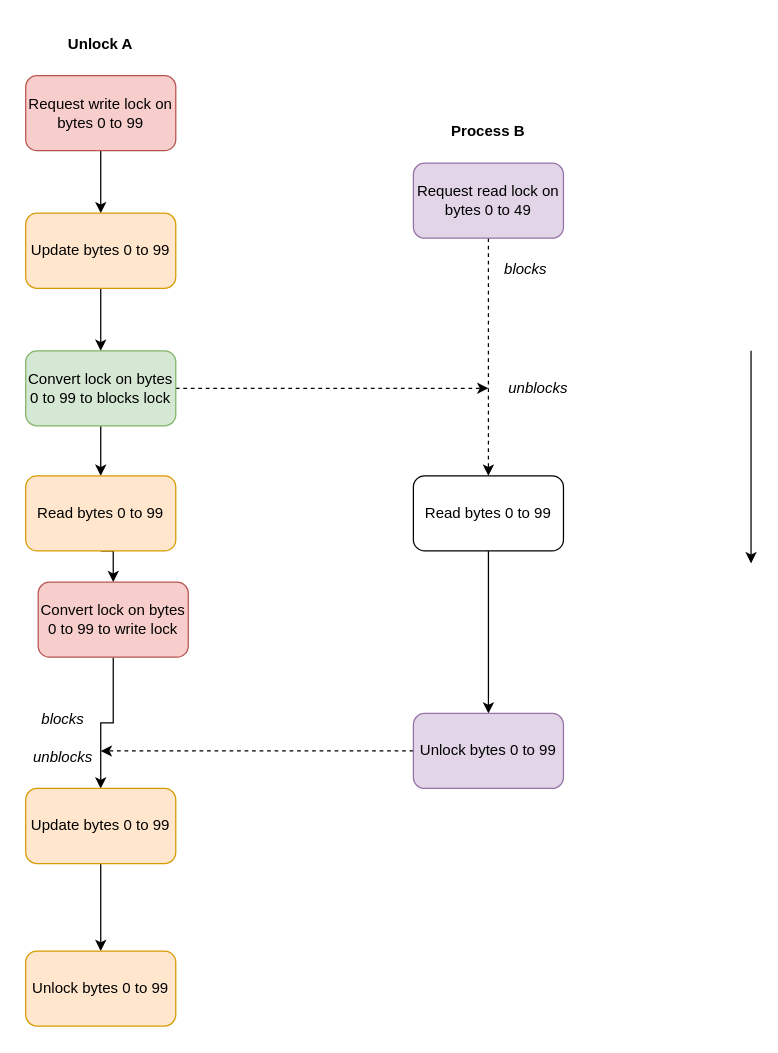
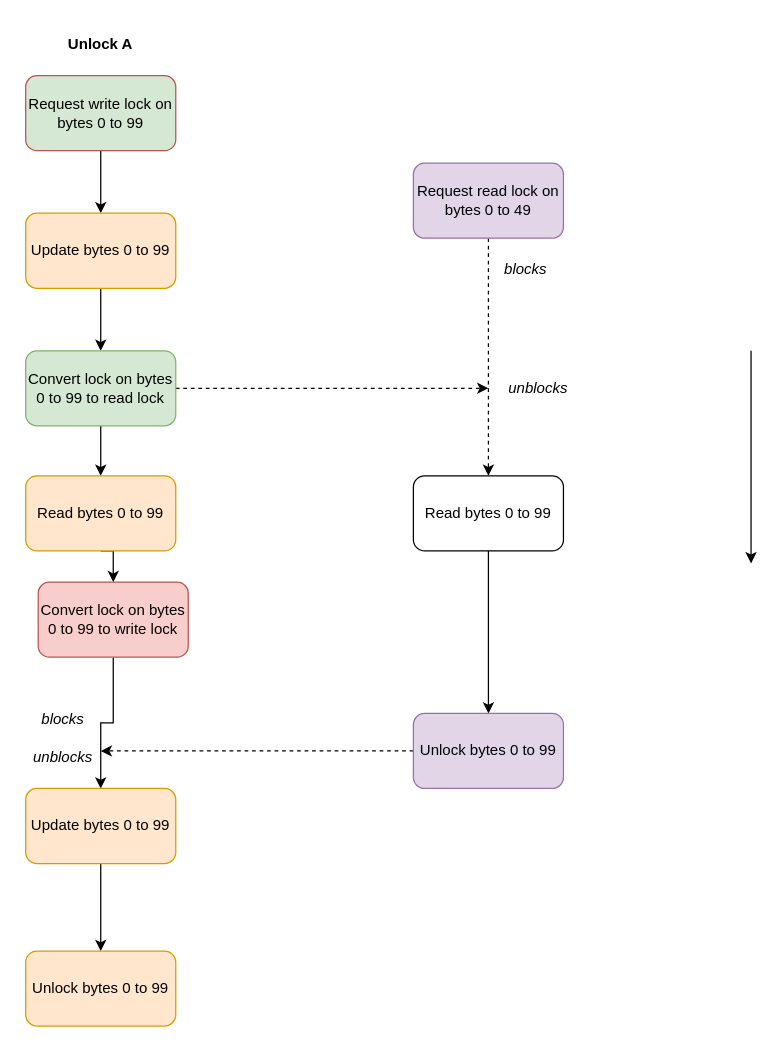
  <mxCell id="0" />
  <mxCell id="1" parent="0" />
  <mxCell id="2" style="edgeStyle=orthogonalEdgeStyle;rounded=0;orthogonalLoop=1;jettySize=auto;html=1;exitX=0.5;exitY=1;exitDx=0;exitDy=0;entryX=0.5;entryY=0;entryDx=0;entryDy=0;" edge="1" parent="1" source="3" target="6"><mxGeometry relative="1" as="geometry" /></mxCell>
- <mxCell id="3" value="Request write lock on bytes 0 to 99" style="rounded=1;whiteSpace=wrap;html=1;fillColor=#f8cecc;strokeColor=#b85450;" vertex="1" parent="1"><mxGeometry x="20" y="60" width="120" height="60" as="geometry" /></mxCell>
+ <mxCell id="3" value="Request write lock on bytes 0 to 99" style="rounded=1;whiteSpace=wrap;html=1;fillColor=#d5e8d4;strokeColor=#b85450;" vertex="1" parent="1"><mxGeometry x="20" y="60" width="120" height="60" as="geometry" /></mxCell>
  <mxCell id="4" value="&lt;b&gt;Unlock A&lt;/b&gt;" style="text;html=1;align=center;verticalAlign=middle;whiteSpace=wrap;rounded=0;" vertex="1" parent="1"><mxGeometry x="45" y="20" width="70" height="30" as="geometry" /></mxCell>
  <mxCell id="5" style="edgeStyle=orthogonalEdgeStyle;rounded=0;orthogonalLoop=1;jettySize=auto;html=1;exitX=0.5;exitY=1;exitDx=0;exitDy=0;entryX=0.5;entryY=0;entryDx=0;entryDy=0;" edge="1" parent="1" source="6" target="9"><mxGeometry relative="1" as="geometry" /></mxCell>
  <mxCell id="6" value="Update bytes 0 to 99" style="rounded=1;whiteSpace=wrap;html=1;fillColor=#ffe6cc;strokeColor=#d79b00;" vertex="1" parent="1"><mxGeometry x="20" y="170" width="120" height="60" as="geometry" /></mxCell>
  <mxCell id="7" style="edgeStyle=orthogonalEdgeStyle;rounded=0;orthogonalLoop=1;jettySize=auto;html=1;exitX=0.5;exitY=1;exitDx=0;exitDy=0;entryX=0.5;entryY=0;entryDx=0;entryDy=0;" edge="1" parent="1" source="9" target="11"><mxGeometry relative="1" as="geometry" /></mxCell>
  <mxCell id="8" style="edgeStyle=orthogonalEdgeStyle;rounded=0;orthogonalLoop=1;jettySize=auto;html=1;exitX=1;exitY=0.5;exitDx=0;exitDy=0;dashed=1;" edge="1" parent="1" source="9"><mxGeometry relative="1" as="geometry"><mxPoint x="390" y="310" as="targetPoint" /></mxGeometry></mxCell>
- <mxCell id="9" value="Convert lock on bytes 0 to 99 to blocks lock" style="rounded=1;whiteSpace=wrap;html=1;fillColor=#d5e8d4;strokeColor=#82b366;" vertex="1" parent="1"><mxGeometry x="20" y="280" width="120" height="60" as="geometry" /></mxCell>
+ <mxCell id="9" value="Convert lock on bytes 0 to 99 to read lock" style="rounded=1;whiteSpace=wrap;html=1;fillColor=#d5e8d4;strokeColor=#82b366;" vertex="1" parent="1"><mxGeometry x="20" y="280" width="120" height="60" as="geometry" /></mxCell>
  <mxCell id="10" style="edgeStyle=orthogonalEdgeStyle;rounded=0;orthogonalLoop=1;jettySize=auto;html=1;exitX=0.5;exitY=1;exitDx=0;exitDy=0;entryX=0.5;entryY=0;entryDx=0;entryDy=0;" edge="1" parent="1" source="11" target="13"><mxGeometry relative="1" as="geometry" /></mxCell>
  <mxCell id="11" value="Read bytes 0 to 99" style="rounded=1;whiteSpace=wrap;html=1;fillColor=#ffe6cc;strokeColor=#d79b00;" vertex="1" parent="1"><mxGeometry x="20" y="380" width="120" height="60" as="geometry" /></mxCell>
  <mxCell id="12" style="edgeStyle=orthogonalEdgeStyle;rounded=0;orthogonalLoop=1;jettySize=auto;html=1;exitX=0.5;exitY=1;exitDx=0;exitDy=0;entryX=0.5;entryY=0;entryDx=0;entryDy=0;" edge="1" parent="1" source="13" target="15"><mxGeometry relative="1" as="geometry" /></mxCell>
  <mxCell id="13" value="Convert lock on bytes 0 to 99 to write lock" style="rounded=1;whiteSpace=wrap;html=1;fillColor=#f8cecc;strokeColor=#b85450;" vertex="1" parent="1"><mxGeometry x="30" y="465" width="120" height="60" as="geometry" /></mxCell>
  <mxCell id="14" style="edgeStyle=orthogonalEdgeStyle;rounded=0;orthogonalLoop=1;jettySize=auto;html=1;exitX=0.5;exitY=1;exitDx=0;exitDy=0;entryX=0.5;entryY=0;entryDx=0;entryDy=0;" edge="1" parent="1" source="15" target="16"><mxGeometry relative="1" as="geometry" /></mxCell>
  <mxCell id="15" value="Update bytes 0 to 99" style="rounded=1;whiteSpace=wrap;html=1;fillColor=#ffe6cc;strokeColor=#d79b00;" vertex="1" parent="1"><mxGeometry x="20" y="630" width="120" height="60" as="geometry" /></mxCell>
  <mxCell id="16" value="Unlock bytes 0 to 99" style="rounded=1;whiteSpace=wrap;html=1;fillColor=#ffe6cc;strokeColor=#d79b00;" vertex="1" parent="1"><mxGeometry x="20" y="760" width="120" height="60" as="geometry" /></mxCell>
  <mxCell id="17" style="edgeStyle=orthogonalEdgeStyle;rounded=0;orthogonalLoop=1;jettySize=auto;html=1;exitX=0.5;exitY=1;exitDx=0;exitDy=0;entryX=0.5;entryY=0;entryDx=0;entryDy=0;dashed=1;" edge="1" parent="1" source="18" target="20"><mxGeometry relative="1" as="geometry" /></mxCell>
  <mxCell id="18" value="Request read lock on bytes 0 to 49" style="rounded=1;whiteSpace=wrap;html=1;fillColor=#e1d5e7;strokeColor=#9673a6;" vertex="1" parent="1"><mxGeometry x="330" y="130" width="120" height="60" as="geometry" /></mxCell>
  <mxCell id="19" style="edgeStyle=orthogonalEdgeStyle;rounded=0;orthogonalLoop=1;jettySize=auto;html=1;exitX=0.5;exitY=1;exitDx=0;exitDy=0;" edge="1" parent="1" source="20" target="22"><mxGeometry relative="1" as="geometry" /></mxCell>
  <mxCell id="20" value="Read bytes 0 to 99" style="rounded=1;whiteSpace=wrap;html=1;" vertex="1" parent="1"><mxGeometry x="330" y="380" width="120" height="60" as="geometry" /></mxCell>
  <mxCell id="21" style="edgeStyle=orthogonalEdgeStyle;rounded=0;orthogonalLoop=1;jettySize=auto;html=1;exitX=0;exitY=0.5;exitDx=0;exitDy=0;dashed=1;" edge="1" parent="1" source="22"><mxGeometry relative="1" as="geometry"><mxPoint x="80" y="600" as="targetPoint" /></mxGeometry></mxCell>
  <mxCell id="22" value="Unlock bytes 0 to 99" style="rounded=1;whiteSpace=wrap;html=1;fillColor=#e1d5e7;strokeColor=#9673a6;" vertex="1" parent="1"><mxGeometry x="330" y="570" width="120" height="60" as="geometry" /></mxCell>
  <mxCell id="23" value="&lt;i&gt;unblocks&lt;/i&gt;" style="text;html=1;align=center;verticalAlign=middle;whiteSpace=wrap;rounded=0;" vertex="1" parent="1"><mxGeometry x="400" y="295" width="60" height="30" as="geometry" /></mxCell>
  <mxCell id="24" value="&lt;i&gt;blocks&lt;/i&gt;" style="text;html=1;align=center;verticalAlign=middle;whiteSpace=wrap;rounded=0;" vertex="1" parent="1"><mxGeometry x="390" y="200" width="60" height="30" as="geometry" /></mxCell>
- <mxCell id="25" value="&lt;b&gt;Process B&lt;/b&gt;" style="text;html=1;align=center;verticalAlign=middle;whiteSpace=wrap;rounded=0;" vertex="1" parent="1"><mxGeometry x="355" y="90" width="70" height="30" as="geometry" /></mxCell>
  <mxCell id="26" value="&lt;i&gt;blocks&lt;/i&gt;" style="text;html=1;align=center;verticalAlign=middle;whiteSpace=wrap;rounded=0;" vertex="1" parent="1"><mxGeometry x="20" y="560" width="60" height="30" as="geometry" /></mxCell>
  <mxCell id="27" value="&lt;i&gt;unblocks&lt;/i&gt;" style="text;html=1;align=center;verticalAlign=middle;whiteSpace=wrap;rounded=0;" vertex="1" parent="1"><mxGeometry x="20" y="590" width="60" height="30" as="geometry" /></mxCell>
  <mxCell id="28" value="" style="endArrow=classic;html=1;rounded=0;" edge="1" parent="1"><mxGeometry width="50" height="50" relative="1" as="geometry"><mxPoint x="600" y="280" as="sourcePoint" /><mxPoint x="600" y="450" as="targetPoint" /></mxGeometry></mxCell>
